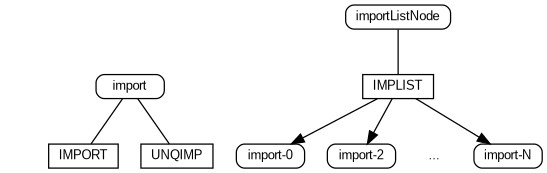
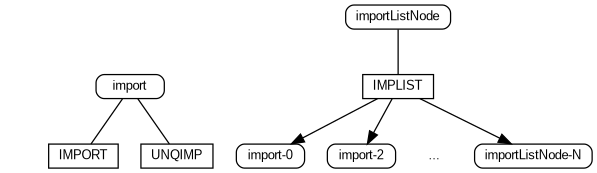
  digraph {
    fontname="Liberation Sans"
    nodesep=0.25
    node [fontname="Liberation Sans" fontsize=10 shape=box style=rounded]
    edge [arrowhead=none fontname="Liberation Sans" style=solid]
    IMPORT [height=0.25 style=solid]
    UNQIMP [height=0.25 style=solid]
    n3 [height=0.25 label="import-0"]
    n4 [height=0.25 label="import-2"]
    importListNode [height=0.25]
    IMPLIST [height=0.25 style=solid]
    n7 [height=0.25 label="..." shape=none width=0]
-   n8 [height=0.25 label="import-N" width=0.75]
+   n8 [height=0.25 label="importListNode-N" width=0.75]
    spacer0 [height=0.25 style=invis]
    dummy0 [height=0.25 style=invis]
    import [height=0.25]
    subgraph sub_1 {
      IMPORT
      UNQIMP
    }
    subgraph sub_2 {
      n3
      n4
    }
    importListNode -> IMPLIST [style=""]
    IMPLIST -> n3 [arrowhead=normal]
    IMPLIST -> n4 [arrowhead=normal]
    IMPLIST -> n7 [arrowhead=normal style=invis]
    IMPLIST -> n8 [arrowhead=normal]
    spacer0 -> dummy0 [style=invis]
    spacer0 -> import [style=invis]
    import -> IMPORT
    import -> UNQIMP
  }
